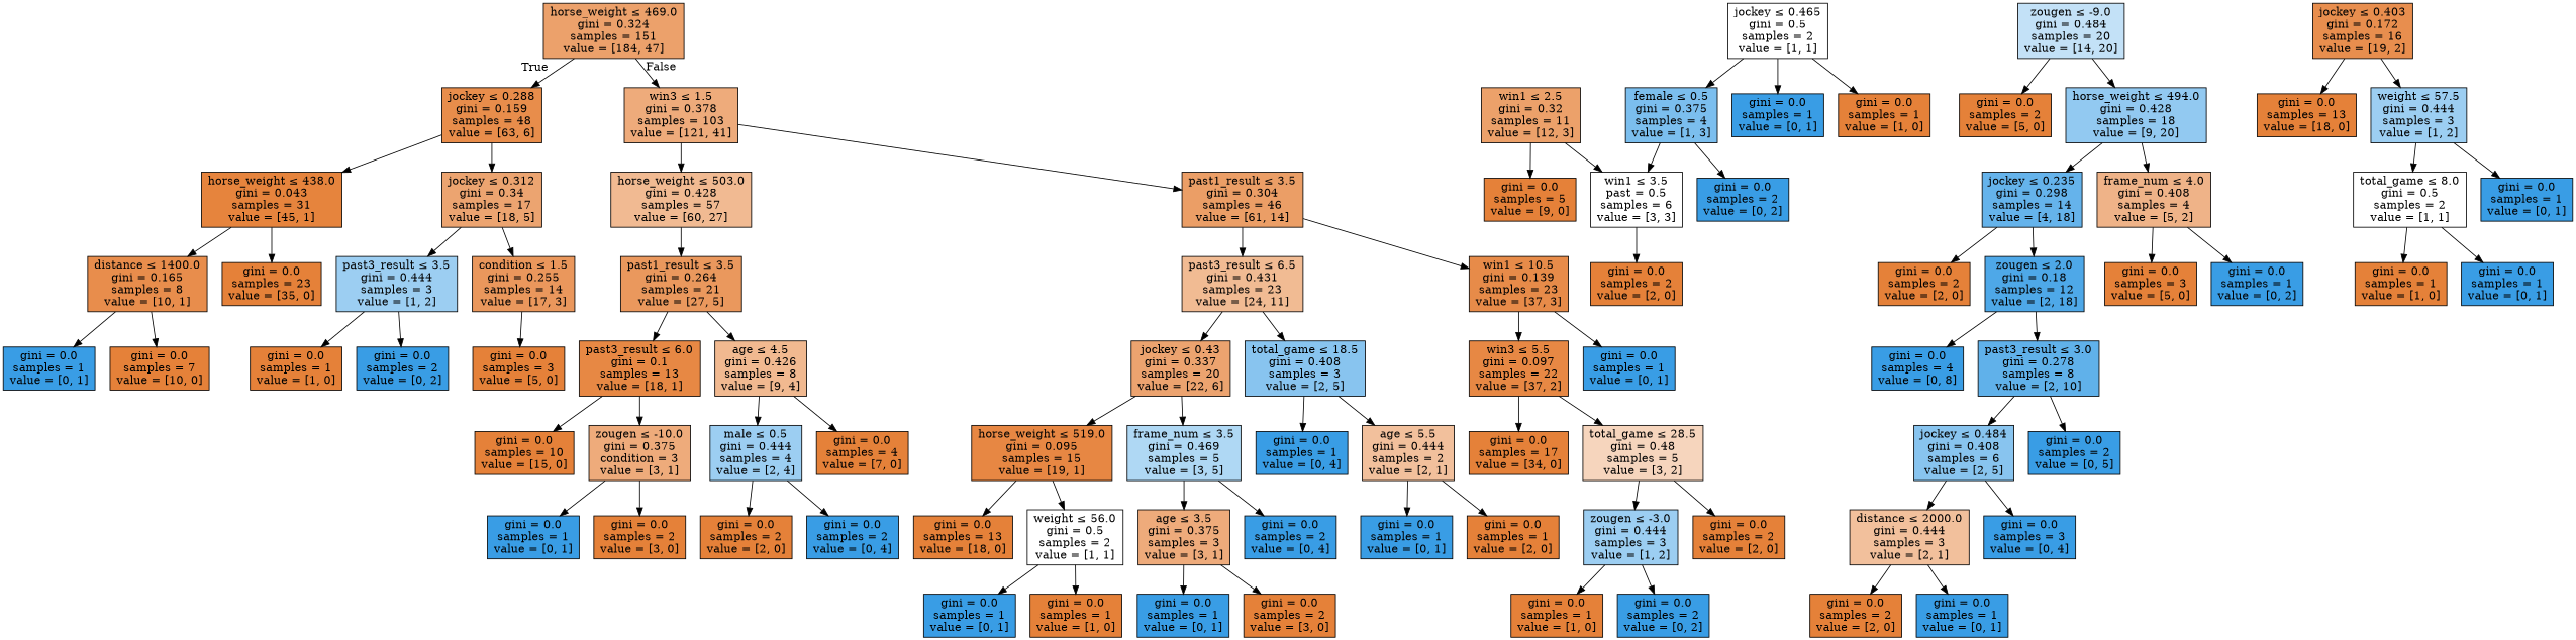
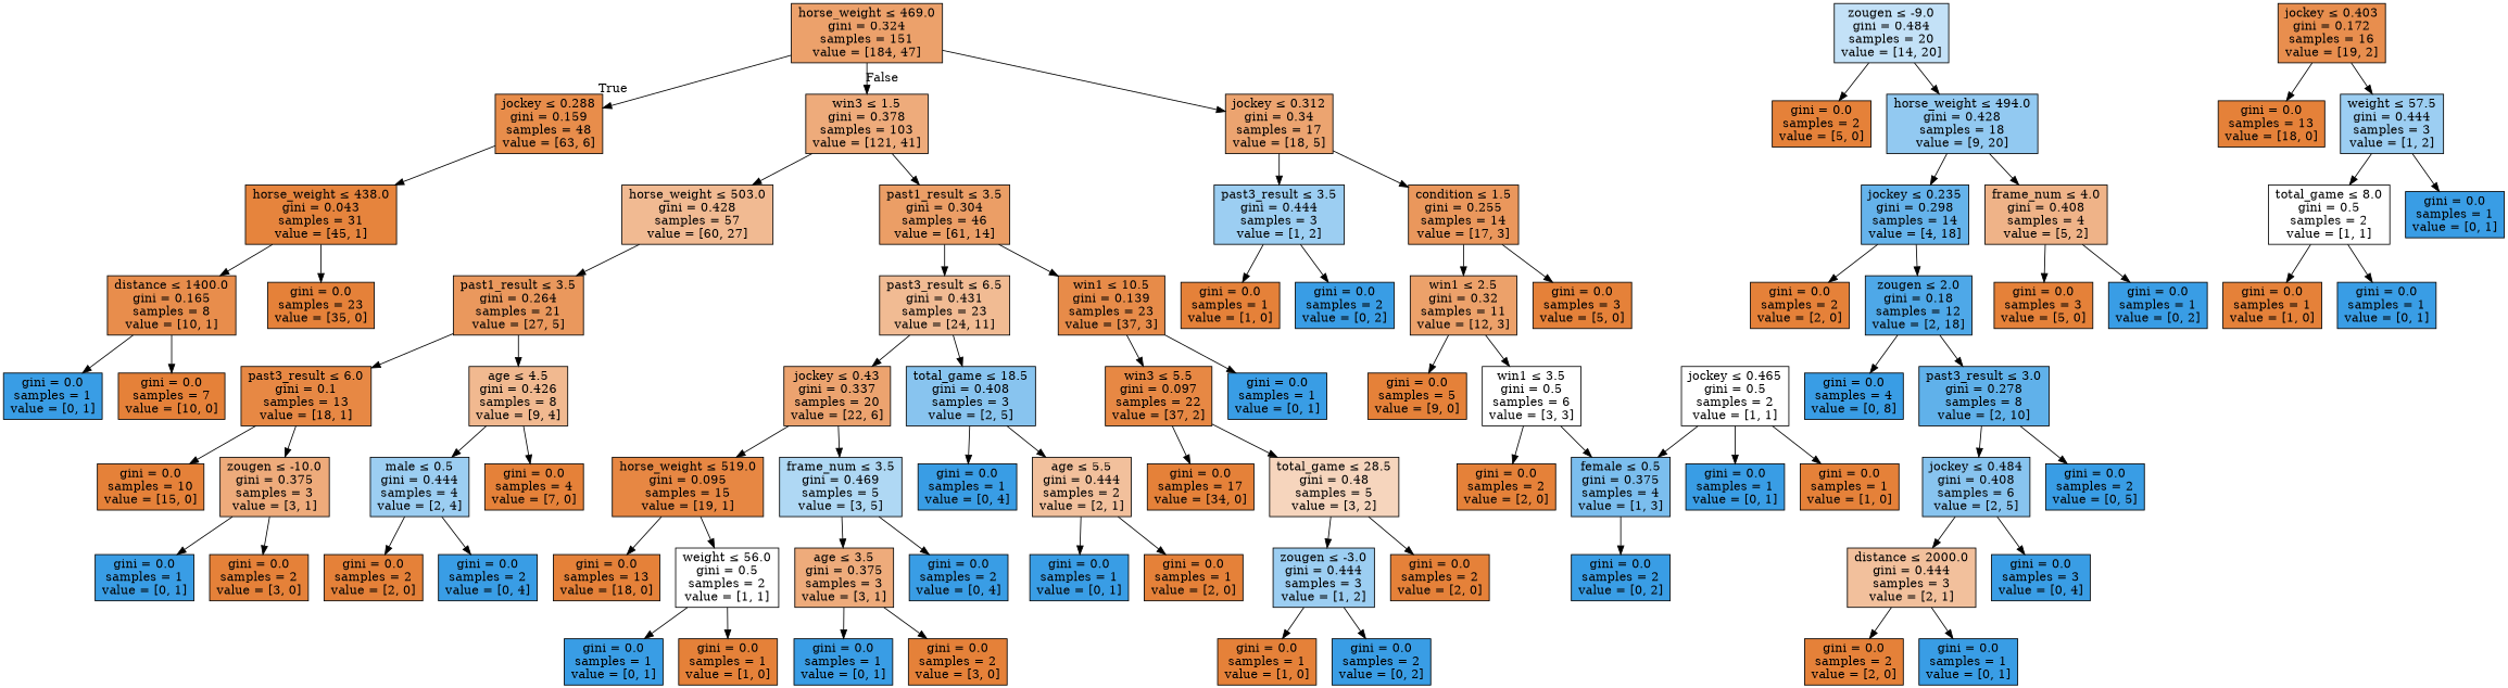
  digraph {
    node [color=black fillcolor="#e58139ff" shape=box style=filled]
    n1 [fillcolor="#e58139be" label=<horse_weight &le; 469.0<br/>gini = 0.324<br/>samples = 151<br/>value = [184, 47]>]
    n2 [fillcolor="#e58139e7" label=<jockey &le; 0.288<br/>gini = 0.159<br/>samples = 48<br/>value = [63, 6]>]
    n3 [fillcolor="#e58139a9" label=<win3 &le; 1.5<br/>gini = 0.378<br/>samples = 103<br/>value = [121, 41]>]
    n4 [fillcolor="#e58139f9" label=<horse_weight &le; 438.0<br/>gini = 0.043<br/>samples = 31<br/>value = [45, 1]>]
    n5 [fillcolor="#e58139b8" label=<jockey &le; 0.312<br/>gini = 0.34<br/>samples = 17<br/>value = [18, 5]>]
    n6 [fillcolor="#e581398c" label=<horse_weight &le; 503.0<br/>gini = 0.428<br/>samples = 57<br/>value = [60, 27]>]
    n7 [fillcolor="#e58139c4" label=<past1_result &le; 3.5<br/>gini = 0.304<br/>samples = 46<br/>value = [61, 14]>]
    n8 [fillcolor="#e58139e6" label=<distance &le; 1400.0<br/>gini = 0.165<br/>samples = 8<br/>value = [10, 1]>]
    n9 [label=<gini = 0.0<br/>samples = 23<br/>value = [35, 0]>]
    n10 [fillcolor="#399de57f" label=<past3_result &le; 3.5<br/>gini = 0.444<br/>samples = 3<br/>value = [1, 2]>]
    n11 [fillcolor="#e58139d2" label=<condition &le; 1.5<br/>gini = 0.255<br/>samples = 14<br/>value = [17, 3]>]
    n12 [fillcolor="#399de5ff" label=<gini = 0.0<br/>samples = 1<br/>value = [0, 1]>]
    n13 [label=<gini = 0.0<br/>samples = 7<br/>value = [10, 0]>]
    n14 [label=<gini = 0.0<br/>samples = 1<br/>value = [1, 0]>]
    n15 [fillcolor="#399de5ff" label=<gini = 0.0<br/>samples = 2<br/>value = [0, 2]>]
    n16 [fillcolor="#e58139bf" label=<win1 &le; 2.5<br/>gini = 0.32<br/>samples = 11<br/>value = [12, 3]>]
    n17 [label=<gini = 0.0<br/>samples = 3<br/>value = [5, 0]>]
    n18 [label=<gini = 0.0<br/>samples = 5<br/>value = [9, 0]>]
-   n19 [fillcolor="#e5813900" label=<win1 &le; 3.5<br/>past = 0.5<br/>samples = 6<br/>value = [3, 3]>]
+   n19 [fillcolor="#e5813900" label=<win1 &le; 3.5<br/>gini = 0.5<br/>samples = 6<br/>value = [3, 3]>]
    n20 [fillcolor="#399de5aa" label=<female &le; 0.5<br/>gini = 0.375<br/>samples = 4<br/>value = [1, 3]>]
    n21 [label=<gini = 0.0<br/>samples = 2<br/>value = [2, 0]>]
    n22 [fillcolor="#399de5ff" label=<gini = 0.0<br/>samples = 2<br/>value = [0, 2]>]
    n23 [fillcolor="#e5813900" label=<jockey &le; 0.465<br/>gini = 0.5<br/>samples = 2<br/>value = [1, 1]>]
    n24 [fillcolor="#399de5ff" label=<gini = 0.0<br/>samples = 1<br/>value = [0, 1]>]
    n25 [label=<gini = 0.0<br/>samples = 1<br/>value = [1, 0]>]
    n26 [fillcolor="#e58139d0" label=<past1_result &le; 3.5<br/>gini = 0.264<br/>samples = 21<br/>value = [27, 5]>]
    n27 [fillcolor="#e581398a" label=<past3_result &le; 6.5<br/>gini = 0.431<br/>samples = 23<br/>value = [24, 11]>]
    n28 [fillcolor="#e58139ea" label=<win1 &le; 10.5<br/>gini = 0.139<br/>samples = 23<br/>value = [37, 3]>]
    n29 [fillcolor="#e58139f1" label=<past3_result &le; 6.0<br/>gini = 0.1<br/>samples = 13<br/>value = [18, 1]>]
    n30 [fillcolor="#e581398e" label=<age &le; 4.5<br/>gini = 0.426<br/>samples = 8<br/>value = [9, 4]>]
    n31 [fillcolor="#399de54d" label=<zougen &le; -9.0<br/>gini = 0.484<br/>samples = 20<br/>value = [14, 20]>]
    n32 [label=<gini = 0.0<br/>samples = 2<br/>value = [5, 0]>]
    n33 [fillcolor="#399de58c" label=<horse_weight &le; 494.0<br/>gini = 0.428<br/>samples = 18<br/>value = [9, 20]>]
    n34 [fillcolor="#e58139e4" label=<jockey &le; 0.403<br/>gini = 0.172<br/>samples = 16<br/>value = [19, 2]>]
    n35 [label=<gini = 0.0<br/>samples = 13<br/>value = [18, 0]>]
    n36 [fillcolor="#399de57f" label=<weight &le; 57.5<br/>gini = 0.444<br/>samples = 3<br/>value = [1, 2]>]
    n37 [fillcolor="#399de5c6" label=<jockey &le; 0.235<br/>gini = 0.298<br/>samples = 14<br/>value = [4, 18]>]
    n38 [fillcolor="#e5813999" label=<frame_num &le; 4.0<br/>gini = 0.408<br/>samples = 4<br/>value = [5, 2]>]
    n39 [label=<gini = 0.0<br/>samples = 2<br/>value = [2, 0]>]
    n40 [fillcolor="#399de5e3" label=<zougen &le; 2.0<br/>gini = 0.18<br/>samples = 12<br/>value = [2, 18]>]
    n41 [label=<gini = 0.0<br/>samples = 3<br/>value = [5, 0]>]
    n42 [fillcolor="#399de5ff" label=<gini = 0.0<br/>samples = 1<br/>value = [0, 2]>]
    n43 [fillcolor="#399de5ff" label=<gini = 0.0<br/>samples = 4<br/>value = [0, 8]>]
    n44 [fillcolor="#399de5cc" label=<past3_result &le; 3.0<br/>gini = 0.278<br/>samples = 8<br/>value = [2, 10]>]
    n45 [fillcolor="#399de599" label=<jockey &le; 0.484<br/>gini = 0.408<br/>samples = 6<br/>value = [2, 5]>]
    n46 [fillcolor="#399de5ff" label=<gini = 0.0<br/>samples = 2<br/>value = [0, 5]>]
    n47 [fillcolor="#e581397f" label=<distance &le; 2000.0<br/>gini = 0.444<br/>samples = 3<br/>value = [2, 1]>]
    n48 [fillcolor="#399de5ff" label=<gini = 0.0<br/>samples = 3<br/>value = [0, 4]>]
    n49 [label=<gini = 0.0<br/>samples = 2<br/>value = [2, 0]>]
    n50 [fillcolor="#399de5ff" label=<gini = 0.0<br/>samples = 1<br/>value = [0, 1]>]
    n51 [fillcolor="#e5813900" label=<total_game &le; 8.0<br/>gini = 0.5<br/>samples = 2<br/>value = [1, 1]>]
    n52 [fillcolor="#399de5ff" label=<gini = 0.0<br/>samples = 1<br/>value = [0, 1]>]
    n53 [label=<gini = 0.0<br/>samples = 1<br/>value = [1, 0]>]
    n54 [fillcolor="#399de5ff" label=<gini = 0.0<br/>samples = 1<br/>value = [0, 1]>]
    n55 [label=<gini = 0.0<br/>samples = 10<br/>value = [15, 0]>]
-   n56 [fillcolor="#e58139aa" label=<zougen &le; -10.0<br/>gini = 0.375<br/>condition = 3<br/>value = [3, 1]>]
+   n56 [fillcolor="#e58139aa" label=<zougen &le; -10.0<br/>gini = 0.375<br/>samples = 3<br/>value = [3, 1]>]
    n57 [fillcolor="#399de57f" label=<male &le; 0.5<br/>gini = 0.444<br/>samples = 4<br/>value = [2, 4]>]
    n58 [label=<gini = 0.0<br/>samples = 4<br/>value = [7, 0]>]
    n59 [fillcolor="#399de5ff" label=<gini = 0.0<br/>samples = 1<br/>value = [0, 1]>]
    n60 [label=<gini = 0.0<br/>samples = 2<br/>value = [3, 0]>]
    n61 [label=<gini = 0.0<br/>samples = 2<br/>value = [2, 0]>]
    n62 [fillcolor="#399de5ff" label=<gini = 0.0<br/>samples = 2<br/>value = [0, 4]>]
    n63 [fillcolor="#e58139b9" label=<jockey &le; 0.43<br/>gini = 0.337<br/>samples = 20<br/>value = [22, 6]>]
    n64 [fillcolor="#399de599" label=<total_game &le; 18.5<br/>gini = 0.408<br/>samples = 3<br/>value = [2, 5]>]
    n65 [fillcolor="#e58139f1" label=<win3 &le; 5.5<br/>gini = 0.097<br/>samples = 22<br/>value = [37, 2]>]
    n66 [fillcolor="#399de5ff" label=<gini = 0.0<br/>samples = 1<br/>value = [0, 1]>]
    n67 [fillcolor="#e58139f2" label=<horse_weight &le; 519.0<br/>gini = 0.095<br/>samples = 15<br/>value = [19, 1]>]
    n68 [fillcolor="#399de566" label=<frame_num &le; 3.5<br/>gini = 0.469<br/>samples = 5<br/>value = [3, 5]>]
    n69 [fillcolor="#399de5ff" label=<gini = 0.0<br/>samples = 1<br/>value = [0, 4]>]
    n70 [fillcolor="#e581397f" label=<age &le; 5.5<br/>gini = 0.444<br/>samples = 2<br/>value = [2, 1]>]
    n71 [label=<gini = 0.0<br/>samples = 13<br/>value = [18, 0]>]
    n72 [fillcolor="#e5813900" label=<weight &le; 56.0<br/>gini = 0.5<br/>samples = 2<br/>value = [1, 1]>]
    n73 [fillcolor="#e58139aa" label=<age &le; 3.5<br/>gini = 0.375<br/>samples = 3<br/>value = [3, 1]>]
    n74 [fillcolor="#399de5ff" label=<gini = 0.0<br/>samples = 2<br/>value = [0, 4]>]
    n75 [fillcolor="#399de5ff" label=<gini = 0.0<br/>samples = 1<br/>value = [0, 1]>]
    n76 [label=<gini = 0.0<br/>samples = 1<br/>value = [1, 0]>]
    n77 [fillcolor="#399de5ff" label=<gini = 0.0<br/>samples = 1<br/>value = [0, 1]>]
    n78 [label=<gini = 0.0<br/>samples = 2<br/>value = [3, 0]>]
    n79 [fillcolor="#399de5ff" label=<gini = 0.0<br/>samples = 1<br/>value = [0, 1]>]
    n80 [label=<gini = 0.0<br/>samples = 1<br/>value = [2, 0]>]
    n81 [label=<gini = 0.0<br/>samples = 17<br/>value = [34, 0]>]
    n82 [fillcolor="#e5813955" label=<total_game &le; 28.5<br/>gini = 0.48<br/>samples = 5<br/>value = [3, 2]>]
    n83 [fillcolor="#399de57f" label=<zougen &le; -3.0<br/>gini = 0.444<br/>samples = 3<br/>value = [1, 2]>]
    n84 [label=<gini = 0.0<br/>samples = 2<br/>value = [2, 0]>]
    n85 [label=<gini = 0.0<br/>samples = 1<br/>value = [1, 0]>]
    n86 [fillcolor="#399de5ff" label=<gini = 0.0<br/>samples = 2<br/>value = [0, 2]>]
    n1 -> n2 [headlabel=True labelangle=45 labeldistance=2.5]
    n1 -> n3 [headlabel=False labelangle=-45 labeldistance=2.5]
    n2 -> n4
-   n2 -> n5
+   n1 -> n5
    n3 -> n6
    n3 -> n7
    n4 -> n8
    n4 -> n9
    n5 -> n10
    n5 -> n11
    n6 -> n26
    n7 -> n27
    n7 -> n28
    n8 -> n12
    n8 -> n13
    n10 -> n14
    n10 -> n15
+   n11 -> n16
    n11 -> n17
    n16 -> n18
    n16 -> n19
-   n20 -> n19
+   n19 -> n20
    n19 -> n21
    n20 -> n22
    n23 -> n20
    n23 -> n24
    n23 -> n25
    n26 -> n29
    n26 -> n30
    n27 -> n63
    n27 -> n64
    n28 -> n65
    n28 -> n66
    n29 -> n55
    n29 -> n56
    n30 -> n57
    n30 -> n58
    n31 -> n32
    n31 -> n33
    n33 -> n37
    n33 -> n38
    n34 -> n35
    n34 -> n36
    n36 -> n51
    n36 -> n52
    n37 -> n39
    n37 -> n40
    n38 -> n41
    n38 -> n42
    n40 -> n43
    n40 -> n44
    n44 -> n45
    n44 -> n46
    n45 -> n47
    n45 -> n48
    n47 -> n49
    n47 -> n50
    n51 -> n53
    n51 -> n54
    n56 -> n59
    n56 -> n60
    n57 -> n61
    n57 -> n62
    n63 -> n67
    n63 -> n68
    n64 -> n69
    n64 -> n70
    n65 -> n81
    n65 -> n82
    n67 -> n71
    n67 -> n72
    n68 -> n73
    n68 -> n74
    n70 -> n79
    n70 -> n80
    n72 -> n75
    n72 -> n76
    n73 -> n77
    n73 -> n78
    n82 -> n83
    n82 -> n84
    n83 -> n85
    n83 -> n86
  }
